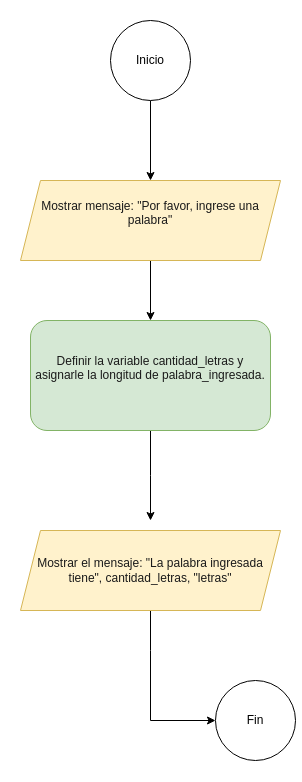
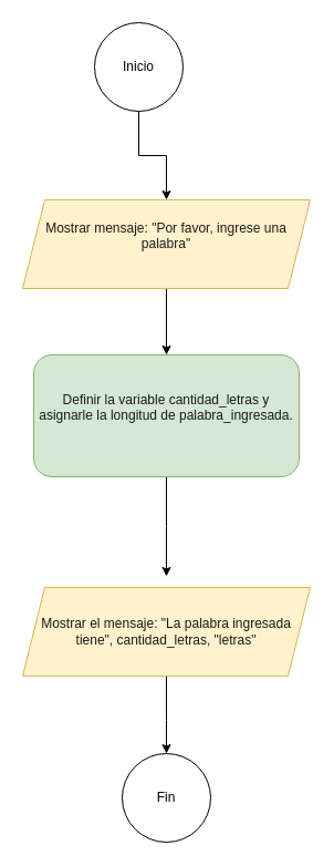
  <mxCell id="0" />
  <mxCell id="1" parent="0" />
  <mxCell id="2" value="" style="edgeStyle=orthogonalEdgeStyle;rounded=0;orthogonalLoop=1;jettySize=auto;html=1;" edge="1" parent="1" source="3" target="5"><mxGeometry relative="1" as="geometry" /></mxCell>
- <mxCell id="3" value="Inicio" style="ellipse;whiteSpace=wrap;html=1;aspect=fixed;" vertex="1" parent="1"><mxGeometry x="110" y="20" width="80" height="80" as="geometry" /></mxCell>
+ <mxCell id="3" value="Inicio" style="ellipse;whiteSpace=wrap;html=1;aspect=fixed;" vertex="1" parent="1"><mxGeometry x="85" y="20" width="80" height="80" as="geometry" /></mxCell>
  <mxCell id="4" value="" style="edgeStyle=orthogonalEdgeStyle;rounded=0;orthogonalLoop=1;jettySize=auto;html=1;" edge="1" parent="1" source="5" target="7"><mxGeometry relative="1" as="geometry" /></mxCell>
  <mxCell id="5" value="&#10;&lt;span style=&quot;background-color: transparent; color: rgb(26, 26, 26);&quot;&gt;Mostrar mensaje: &quot;Por favor, ingrese una palabra&quot;&lt;/span&gt;&#10;&#10;" style="shape=parallelogram;perimeter=parallelogramPerimeter;whiteSpace=wrap;html=1;fixedSize=1;fillColor=#fff2cc;strokeColor=#d6b656;" vertex="1" parent="1"><mxGeometry x="20" y="180" width="260" height="80" as="geometry" /></mxCell>
  <mxCell id="6" value="" style="edgeStyle=orthogonalEdgeStyle;rounded=0;orthogonalLoop=1;jettySize=auto;html=1;" edge="1" parent="1" source="7"><mxGeometry relative="1" as="geometry"><mxPoint x="150" y="520" as="targetPoint" /></mxGeometry></mxCell>
  <mxCell id="7" value="&#10;&lt;span style=&quot;color: rgb(26, 26, 26);&quot;&gt;Definir la variable cantidad_letras y asignarle la longitud de palabra_ingresada.&lt;/span&gt;&#10;&#10;" style="rounded=1;whiteSpace=wrap;html=1;fillColor=#d5e8d4;strokeColor=#82b366;" vertex="1" parent="1"><mxGeometry x="30" y="320" width="240" height="110" as="geometry" /></mxCell>
  <mxCell id="8" value="" style="edgeStyle=orthogonalEdgeStyle;rounded=0;orthogonalLoop=1;jettySize=auto;html=1;" edge="1" parent="1" source="9" target="10"><mxGeometry relative="1" as="geometry"><Array as="points"><mxPoint x="150" y="650" /><mxPoint x="150" y="650" /></Array></mxGeometry></mxCell>
  <mxCell id="9" value="&lt;span style=&quot;color: rgb(26, 26, 26); background-color: transparent;&quot;&gt;Mostrar el mensaje: &quot;La palabra ingresada tiene&quot;, cantidad_letras, &quot;letras&quot;&lt;/span&gt;" style="shape=parallelogram;perimeter=parallelogramPerimeter;whiteSpace=wrap;html=1;fixedSize=1;fillColor=#fff2cc;strokeColor=#d6b656;" vertex="1" parent="1"><mxGeometry x="20" y="530" width="260" height="80" as="geometry" /></mxCell>
- <mxCell id="10" value="Fin" style="ellipse;whiteSpace=wrap;html=1;" vertex="1" parent="1"><mxGeometry x="215" y="680" width="80" height="80" as="geometry" /></mxCell>
+ <mxCell id="10" value="Fin" style="ellipse;whiteSpace=wrap;html=1;" vertex="1" parent="1"><mxGeometry x="110" y="680" width="80" height="80" as="geometry" /></mxCell>
